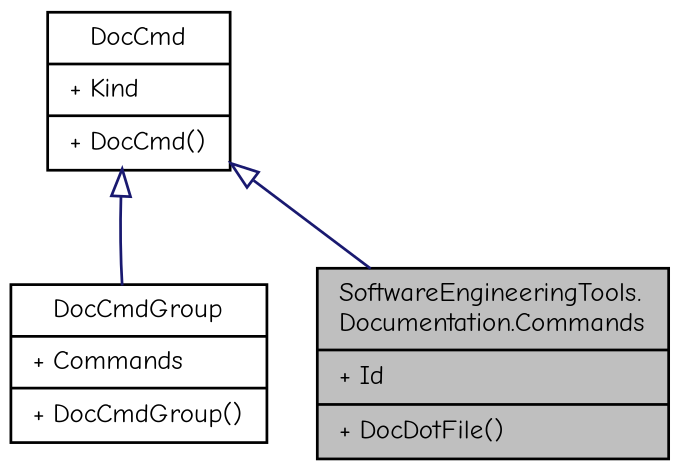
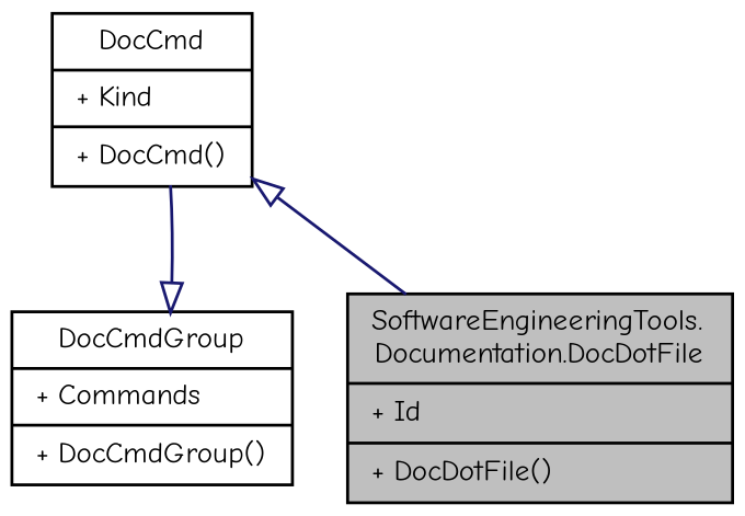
  digraph {
    fontname="Comic Neue"
    node [color=black fillcolor=white fontname="Comic Neue" fontsize=10 shape=record style=filled]
    edge [arrowtail=onormal color=midnightblue dir=back fontname="Comic Neue" fontsize=10 labelfontname=Helvetica labelfontsize=10 style=solid]
-   n1 [fillcolor=grey75 fontcolor=black height=0.2 label="{SoftwareEngineeringTools.\lDocumentation.Commands\n|+ Id\l|+ DocDotFile()\l}" width=0.4]
+   n1 [fillcolor=grey75 fontcolor=black height=0.2 label="{SoftwareEngineeringTools.\lDocumentation.DocDotFile\n|+ Id\l|+ DocDotFile()\l}" width=0.4]
    n2 [height=0.2 label="{DocCmdGroup\n|+ Commands\l|+ DocCmdGroup()\l}" width=0.4]
    n3 [height=0.2 label="{DocCmd\n|+ Kind\l|+ DocCmd()\l}" width=0.4]
    n3 -> n1
-   n3 -> n2
+   n2 -> n3
  }
